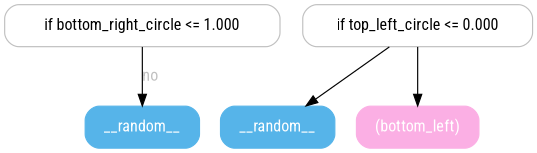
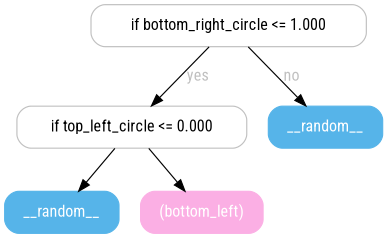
  digraph {
    fontname="Roboto Condensed"
    node [color=gray fillcolor=white fontname="Roboto Condensed" shape=box style="filled, rounded" fontcolor=white]
    edge [fontcolor=gray fontname="Roboto Condensed"]
    n1 [height=0.5 label="if bottom_right_circle <= 1.000" width=3.2778 fontcolor=""]
    n2 [height=0.5 label="if top_left_circle <= 0.000" width=2.7361 fontcolor=""]
    n3 [color="#56b4e9" fillcolor="#56b4e9" height=0.5 label=__random__ width=1.3611]
    n4 [color="#56b4e9" fillcolor="#56b4e9" height=0.5 label=__random__ width=1.3611]
    n5 [color="#fbafe4" fillcolor="#fbafe4" height=0.5 label="(bottom_left)" width=1.4583]
+   n1 -> n2 [label=yes]
    n1 -> n3 [label=no]
    n2 -> n4
    n2 -> n5
  }
